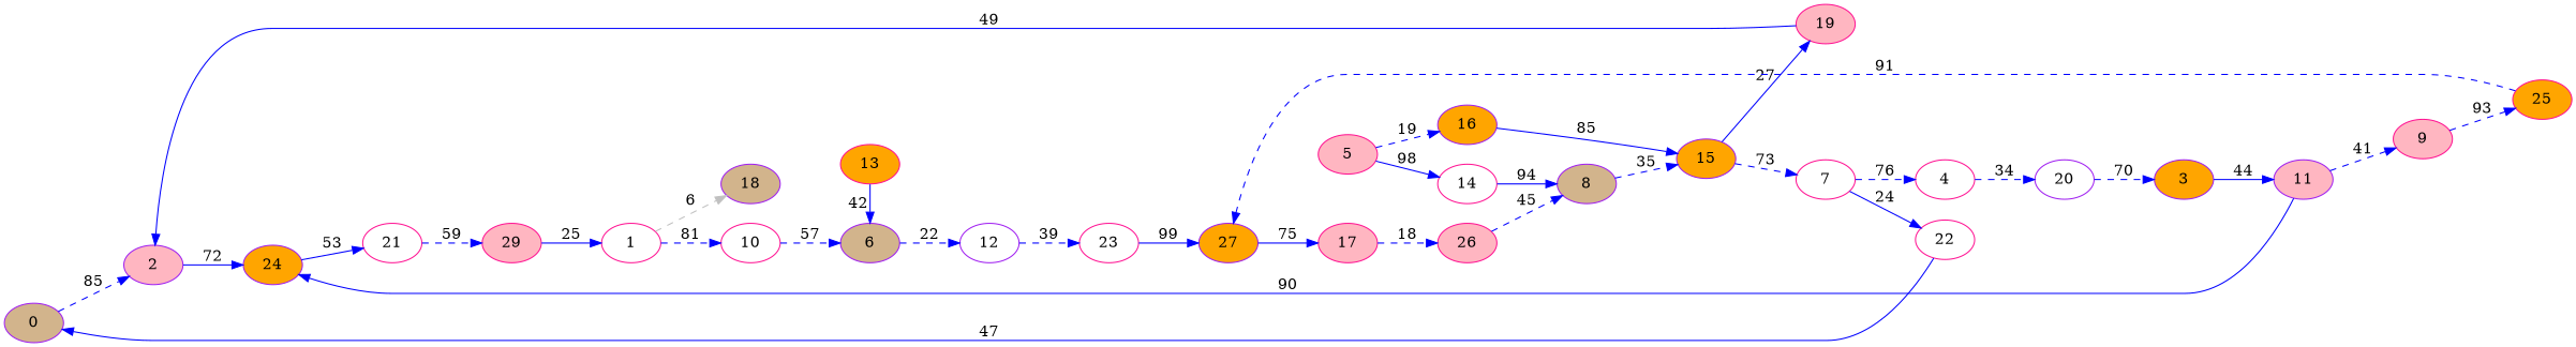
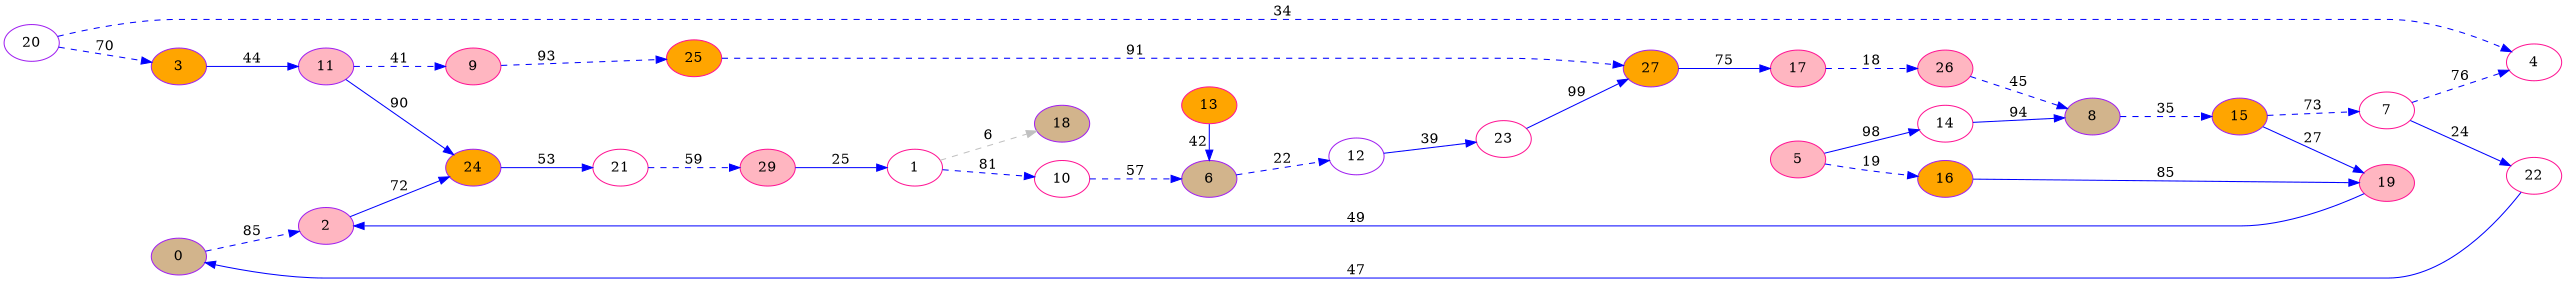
  digraph {
    rankdir=LR
    ranksep=equally
    node [color=deeppink fillcolor=white style=filled]
    edge [color=blue style=dashed]
    0 [color=purple fillcolor=tan]
    2 [color=purple fillcolor=lightpink]
    24 [color=purple fillcolor=orange]
    21
    29 [fillcolor=lightpink]
    1
    10
    18 [color=purple fillcolor=tan]
    13 [fillcolor=orange]
    6 [color=purple fillcolor=tan]
    12 [color=purple]
    23
    27 [color=purple fillcolor=orange]
    17 [fillcolor=lightpink]
    26 [fillcolor=lightpink]
    8 [color=purple fillcolor=tan]
    5 [fillcolor=lightpink]
    16 [color=purple fillcolor=orange]
    14
    15 [color=purple fillcolor=orange]
    19 [fillcolor=lightpink]
    7
    4
    22
    20 [color=purple]
    3 [color=purple fillcolor=orange]
    11 [color=purple fillcolor=lightpink]
    9 [fillcolor=lightpink]
    25 [fillcolor=orange]
    subgraph sub_1 {
      rank=same
      0
    }
    subgraph sub_2 {
      rank=same
      2
    }
    subgraph sub_3 {
      rank=same
      24
    }
    subgraph sub_4 {
      rank=same
      21
    }
    subgraph sub_5 {
      rank=same
      29
    }
    subgraph sub_6 {
      rank=same
      1
    }
    subgraph sub_7 {
      rank=same
      10
      18
    }
    subgraph sub_8 {
      rank=same
      13
      6
    }
    subgraph sub_9 {
      rank=same
      12
    }
    subgraph sub_10 {
      rank=same
      23
    }
    subgraph sub_11 {
      rank=same
      27
    }
    subgraph sub_12 {
      rank=same
      17
    }
    subgraph sub_13 {
      rank=same
      26
    }
    subgraph sub_14 {
      rank=same
      8
    }
    subgraph sub_15 {
      rank=same
      5
    }
    subgraph sub_16 {
      rank=same
      16
      14
    }
    subgraph sub_17 {
      rank=same
      15
    }
    subgraph sub_18 {
      rank=same
      19
      7
    }
    subgraph sub_19 {
      rank=same
      4
      22
    }
    subgraph sub_20 {
      rank=same
      20
    }
    subgraph sub_21 {
      rank=same
      3
    }
    subgraph sub_22 {
      rank=same
      11
    }
    subgraph sub_23 {
      rank=same
      9
    }
    subgraph sub_24 {
      rank=same
      25
    }
    subgraph sub_25 {
      rank=same
    }
    0 -> 2 [label=85]
    2 -> 24 [label=72 style=solid]
    24 -> 21 [label=53 style=solid]
    21 -> 29 [label=59]
    29 -> 1 [label=25 style=solid]
    1 -> 10 [label=81]
    1 -> 18 [color=grey label=6]
    10 -> 6 [label=57]
    13 -> 6 [label=42 style=solid]
    6 -> 12 [label=22]
-   12 -> 23 [label=39]
+   12 -> 23 [label=39 style=solid]
    23 -> 27 [label=99 style=solid]
    27 -> 17 [label=75 style=solid]
    17 -> 26 [label=18]
    26 -> 8 [label=45]
    8 -> 15 [label=35]
    5 -> 16 [label=19]
    5 -> 14 [label=98 style=solid]
-   16 -> 15 [label=85 style=solid]
+   16 -> 19 [label=85 style=solid]
    14 -> 8 [label=94 style=solid]
    15 -> 19 [label=27 style=solid]
    15 -> 7 [label=73]
    19 -> 2 [label=49 style=solid]
    7 -> 4 [label=76]
    7 -> 22 [label=24 style=solid]
-   4 -> 20 [label=34]
+   20 -> 4 [label=34]
    22 -> 0 [label=47 style=solid]
    20 -> 3 [label=70]
    3 -> 11 [label=44 style=solid]
    11 -> 24 [label=90 style=solid]
    11 -> 9 [label=41]
    9 -> 25 [label=93]
    25 -> 27 [label=91]
  }
